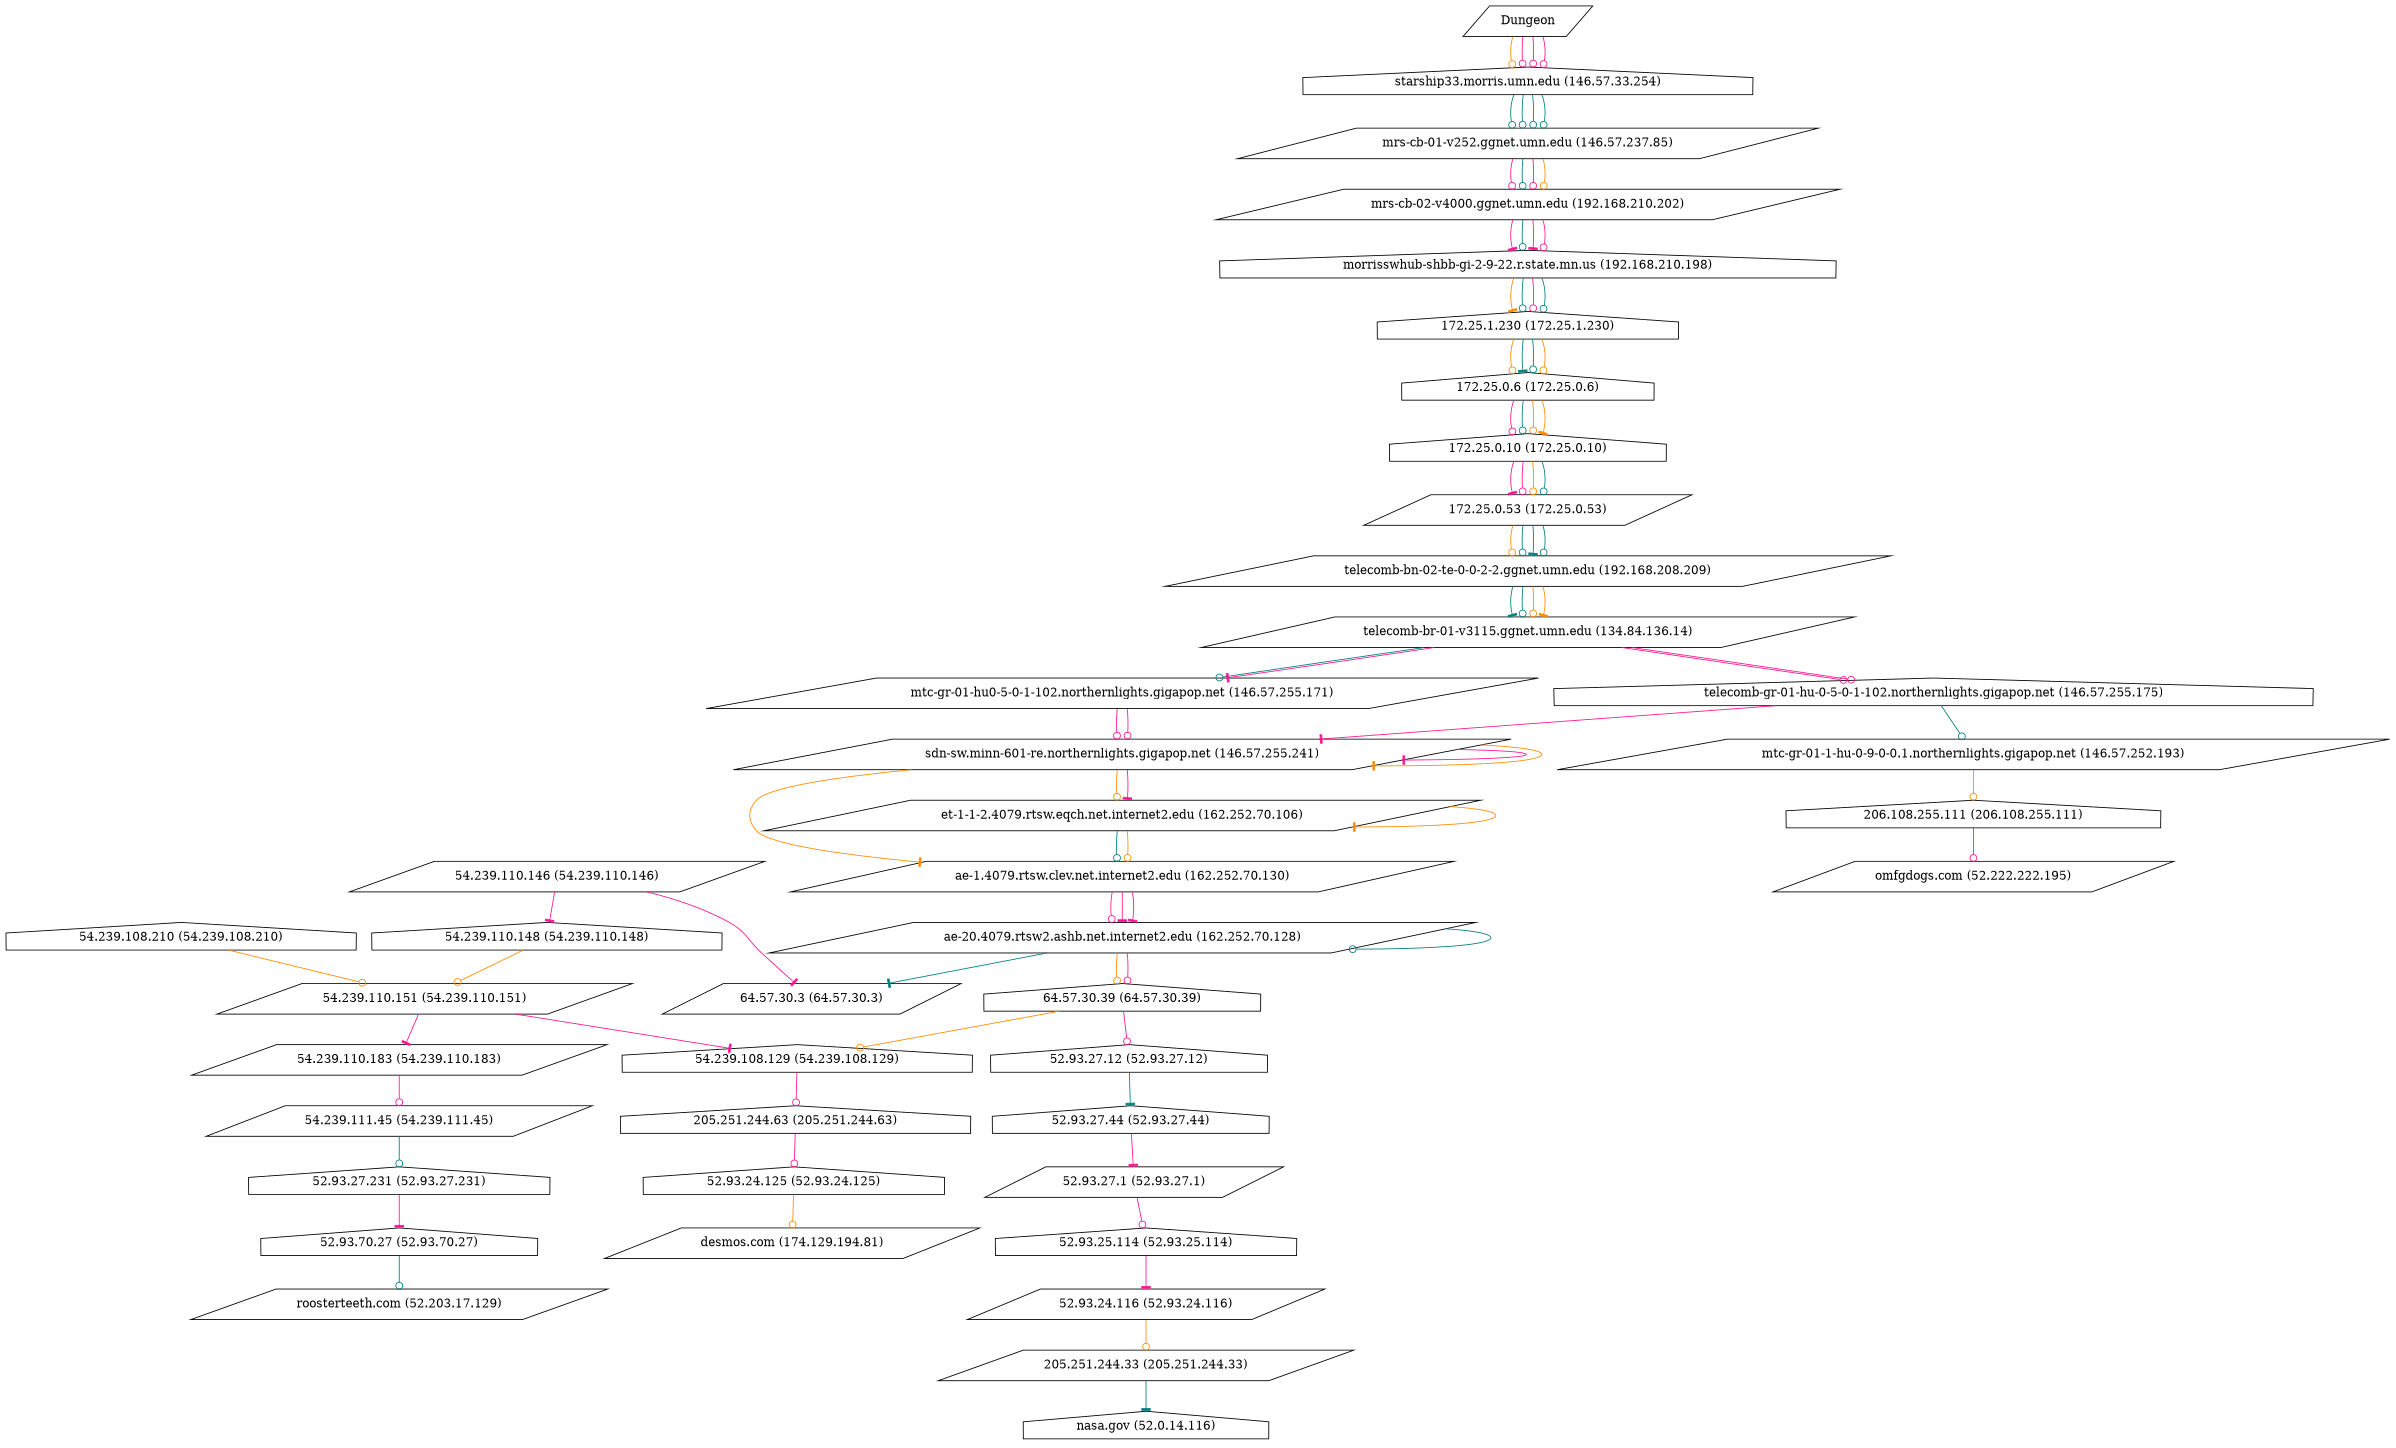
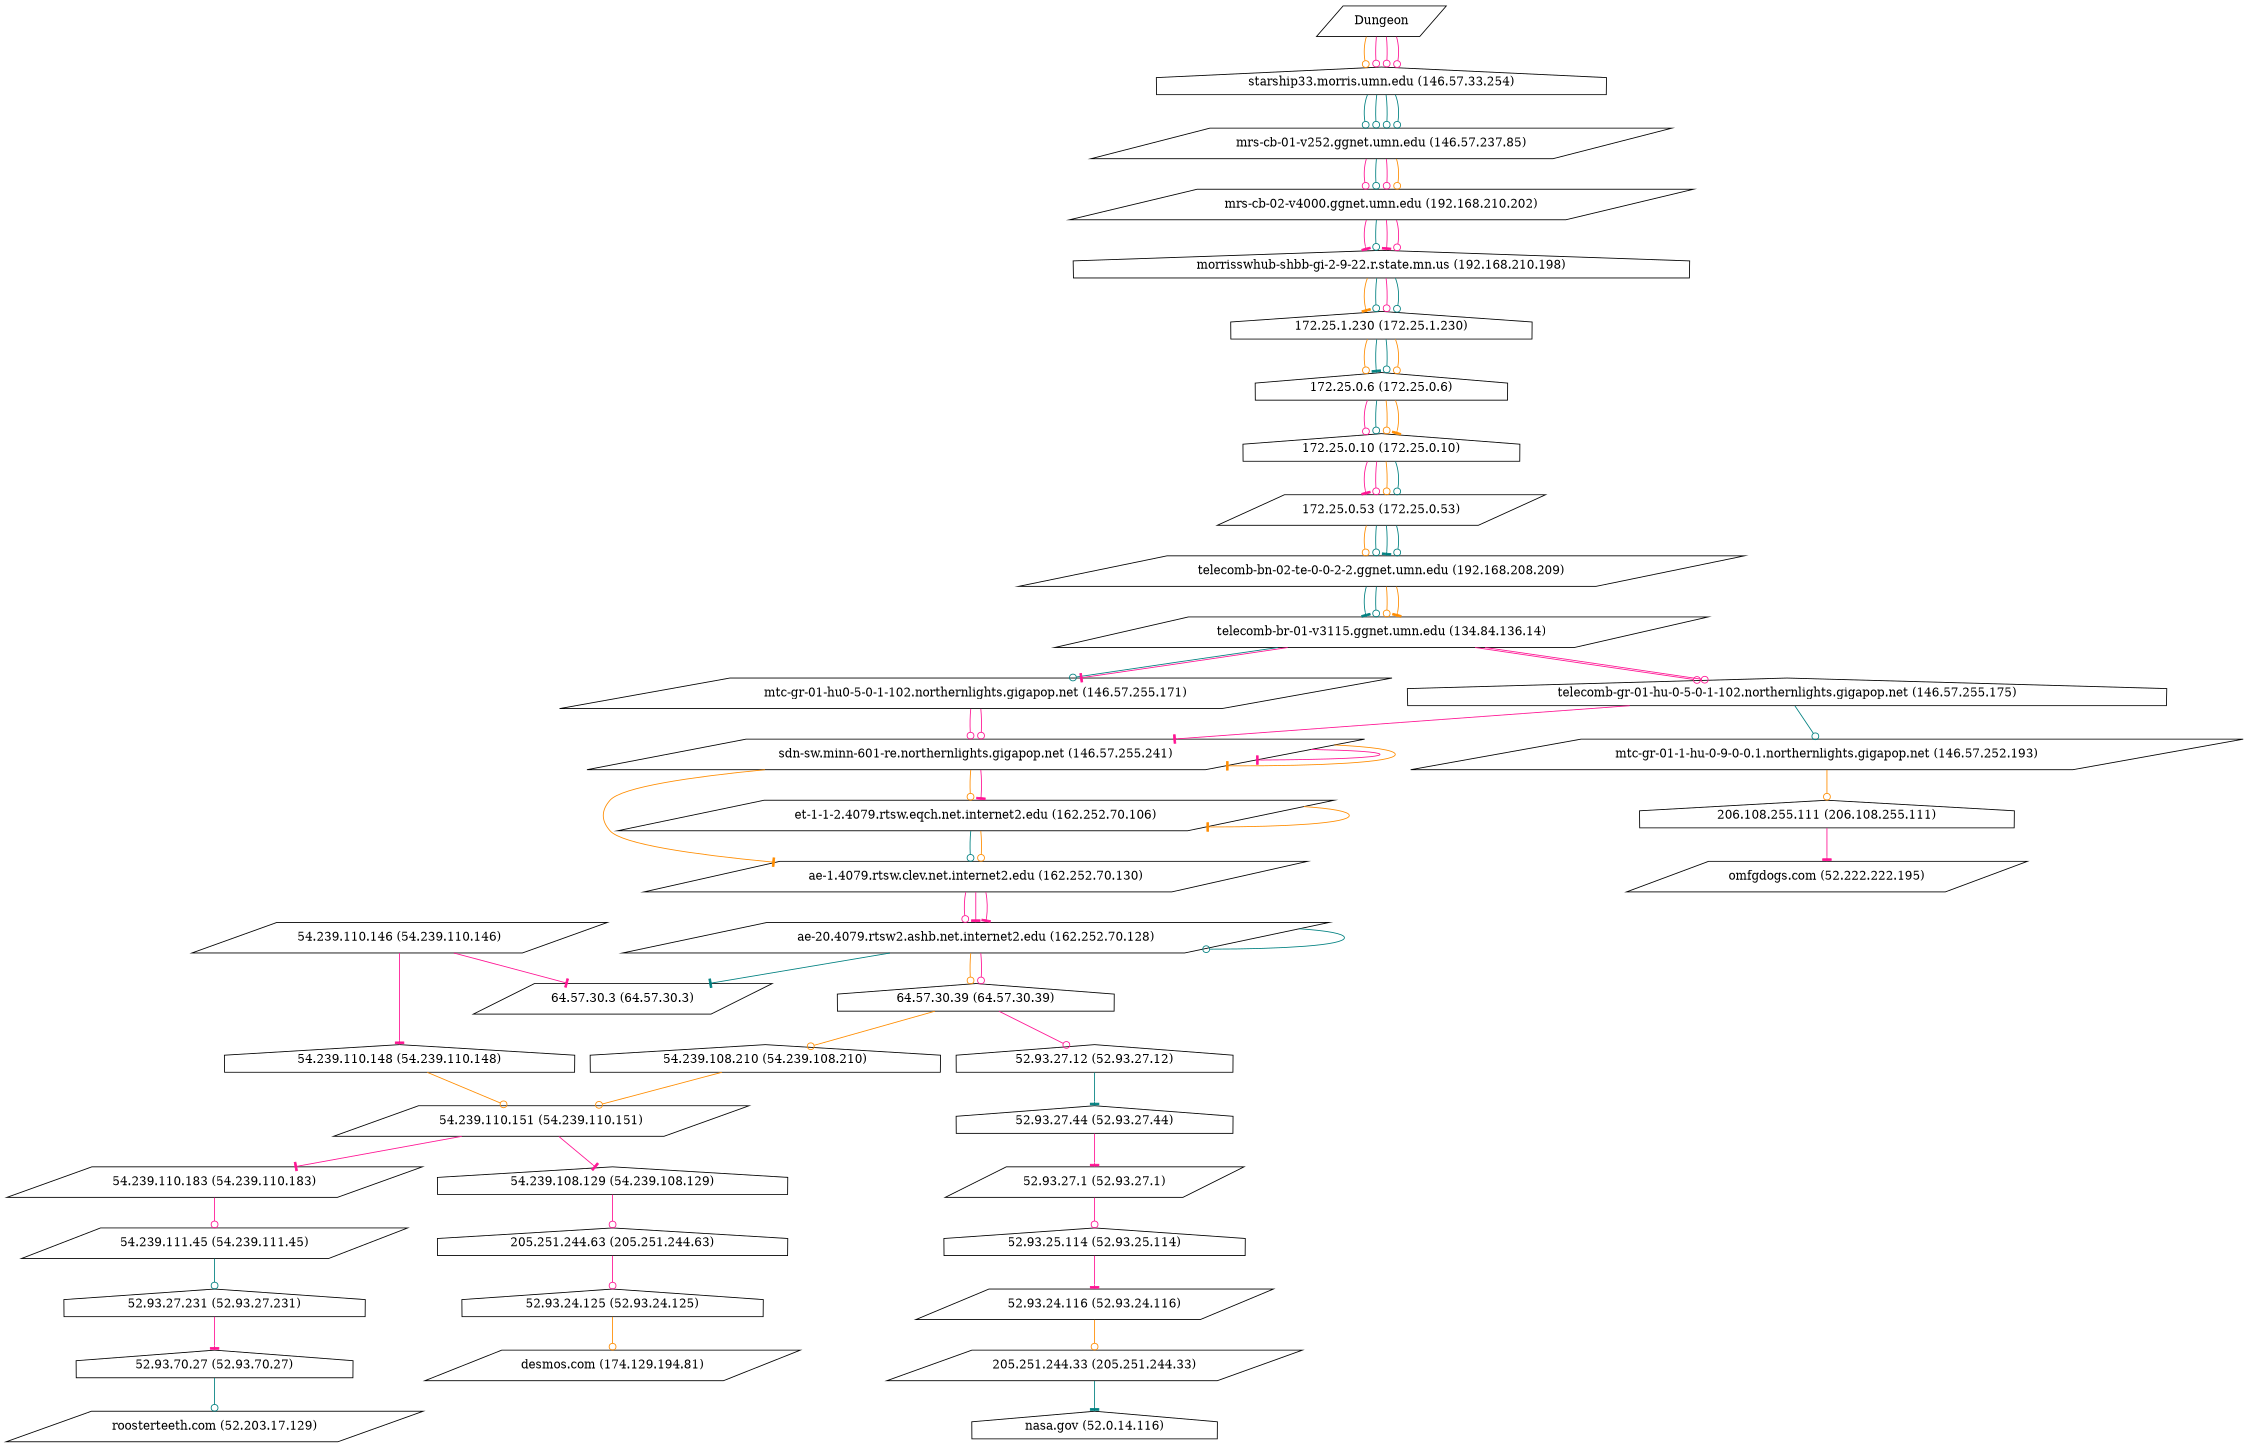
  digraph {
    node [shape=parallelogram]
    edge [arrowhead=odot color=deeppink]
    "starship33.morris.umn.edu (146.57.33.254)" [shape=house]
    Dungeon
    "mrs-cb-01-v252.ggnet.umn.edu (146.57.237.85)"
    "mrs-cb-02-v4000.ggnet.umn.edu (192.168.210.202)"
    n5 [label="morrisswhub-shbb-gi-2-9-22.r.state.mn.us (192.168.210.198)" shape=house]
    "172.25.1.230 (172.25.1.230)" [shape=house]
    "172.25.0.6 (172.25.0.6)" [shape=house]
    "172.25.0.10 (172.25.0.10)" [shape=house]
    "172.25.0.53 (172.25.0.53)"
    n10 [label="telecomb-bn-02-te-0-0-2-2.ggnet.umn.edu (192.168.208.209)"]
    "telecomb-br-01-v3115.ggnet.umn.edu (134.84.136.14)"
    "telecomb-gr-01-hu-0-5-0-1-102.northernlights.gigapop.net (146.57.255.175)" [shape=house]
    "mtc-gr-01-hu0-5-0-1-102.northernlights.gigapop.net (146.57.255.171)"
    "sdn-sw.minn-601-re.northernlights.gigapop.net (146.57.255.241)"
    "mtc-gr-01-1-hu-0-9-0-0.1.northernlights.gigapop.net (146.57.252.193)"
    "ae-1.4079.rtsw.clev.net.internet2.edu (162.252.70.130)"
    "et-1-1-2.4079.rtsw.eqch.net.internet2.edu (162.252.70.106)"
    "206.108.255.111 (206.108.255.111)" [shape=house]
    "ae-20.4079.rtsw2.ashb.net.internet2.edu (162.252.70.128)"
    "64.57.30.39 (64.57.30.39)" [shape=house]
    "64.57.30.3 (64.57.30.3)"
    "54.239.108.210 (54.239.108.210)" [shape=house]
    "52.93.27.12 (52.93.27.12)" [shape=house]
    "54.239.110.151 (54.239.110.151)"
    "52.93.27.44 (52.93.27.44)" [shape=house]
    "54.239.110.183 (54.239.110.183)"
    "54.239.108.129 (54.239.108.129)" [shape=house]
    "54.239.111.45 (54.239.111.45)"
    "205.251.244.63 (205.251.244.63)" [shape=house]
    "52.93.27.231 (52.93.27.231)" [shape=house]
    "52.93.70.27 (52.93.70.27)" [shape=house]
    "roosterteeth.com (52.203.17.129)"
    "54.239.110.146 (54.239.110.146)"
    "54.239.110.148 (54.239.110.148)" [shape=house]
    "52.93.24.125 (52.93.24.125)" [shape=house]
    "desmos.com (174.129.194.81)"
    "omfgdogs.com (52.222.222.195)"
    "52.93.27.1 (52.93.27.1)"
    "52.93.25.114 (52.93.25.114)" [shape=house]
    "52.93.24.116 (52.93.24.116)"
    "205.251.244.33 (205.251.244.33)"
    "nasa.gov (52.0.14.116)" [shape=house]
    "starship33.morris.umn.edu (146.57.33.254)" -> "mrs-cb-01-v252.ggnet.umn.edu (146.57.237.85)" [color=teal]
    "starship33.morris.umn.edu (146.57.33.254)" -> "mrs-cb-01-v252.ggnet.umn.edu (146.57.237.85)" [color=teal]
    "starship33.morris.umn.edu (146.57.33.254)" -> "mrs-cb-01-v252.ggnet.umn.edu (146.57.237.85)" [color=teal]
    "starship33.morris.umn.edu (146.57.33.254)" -> "mrs-cb-01-v252.ggnet.umn.edu (146.57.237.85)" [color=teal]
    Dungeon -> "starship33.morris.umn.edu (146.57.33.254)" [color=darkorange]
    Dungeon -> "starship33.morris.umn.edu (146.57.33.254)"
    Dungeon -> "starship33.morris.umn.edu (146.57.33.254)"
    Dungeon -> "starship33.morris.umn.edu (146.57.33.254)"
    "mrs-cb-01-v252.ggnet.umn.edu (146.57.237.85)" -> "mrs-cb-02-v4000.ggnet.umn.edu (192.168.210.202)"
    "mrs-cb-01-v252.ggnet.umn.edu (146.57.237.85)" -> "mrs-cb-02-v4000.ggnet.umn.edu (192.168.210.202)" [color=teal]
    "mrs-cb-01-v252.ggnet.umn.edu (146.57.237.85)" -> "mrs-cb-02-v4000.ggnet.umn.edu (192.168.210.202)"
    "mrs-cb-01-v252.ggnet.umn.edu (146.57.237.85)" -> "mrs-cb-02-v4000.ggnet.umn.edu (192.168.210.202)" [color=darkorange]
    "mrs-cb-02-v4000.ggnet.umn.edu (192.168.210.202)" -> n5 [arrowhead=tee]
    "mrs-cb-02-v4000.ggnet.umn.edu (192.168.210.202)" -> n5 [color=teal]
    "mrs-cb-02-v4000.ggnet.umn.edu (192.168.210.202)" -> n5 [arrowhead=tee]
    "mrs-cb-02-v4000.ggnet.umn.edu (192.168.210.202)" -> n5
    n5 -> "172.25.1.230 (172.25.1.230)" [arrowhead=tee color=darkorange]
    n5 -> "172.25.1.230 (172.25.1.230)" [color=teal]
    n5 -> "172.25.1.230 (172.25.1.230)"
    n5 -> "172.25.1.230 (172.25.1.230)" [color=teal]
    "172.25.1.230 (172.25.1.230)" -> "172.25.0.6 (172.25.0.6)" [color=darkorange]
    "172.25.1.230 (172.25.1.230)" -> "172.25.0.6 (172.25.0.6)" [arrowhead=tee color=teal]
    "172.25.1.230 (172.25.1.230)" -> "172.25.0.6 (172.25.0.6)" [color=teal]
    "172.25.1.230 (172.25.1.230)" -> "172.25.0.6 (172.25.0.6)" [color=darkorange]
    "172.25.0.6 (172.25.0.6)" -> "172.25.0.10 (172.25.0.10)"
    "172.25.0.6 (172.25.0.6)" -> "172.25.0.10 (172.25.0.10)" [color=teal]
    "172.25.0.6 (172.25.0.6)" -> "172.25.0.10 (172.25.0.10)" [color=darkorange]
    "172.25.0.6 (172.25.0.6)" -> "172.25.0.10 (172.25.0.10)" [arrowhead=tee color=darkorange]
    "172.25.0.10 (172.25.0.10)" -> "172.25.0.53 (172.25.0.53)" [arrowhead=tee]
    "172.25.0.10 (172.25.0.10)" -> "172.25.0.53 (172.25.0.53)"
    "172.25.0.10 (172.25.0.10)" -> "172.25.0.53 (172.25.0.53)" [color=darkorange]
    "172.25.0.10 (172.25.0.10)" -> "172.25.0.53 (172.25.0.53)" [color=teal]
    "172.25.0.53 (172.25.0.53)" -> n10 [color=darkorange]
    "172.25.0.53 (172.25.0.53)" -> n10 [color=teal]
    "172.25.0.53 (172.25.0.53)" -> n10 [arrowhead=tee color=teal]
    "172.25.0.53 (172.25.0.53)" -> n10 [color=teal]
    n10 -> "telecomb-br-01-v3115.ggnet.umn.edu (134.84.136.14)" [arrowhead=tee color=teal]
    n10 -> "telecomb-br-01-v3115.ggnet.umn.edu (134.84.136.14)" [color=teal]
    n10 -> "telecomb-br-01-v3115.ggnet.umn.edu (134.84.136.14)" [color=darkorange]
    n10 -> "telecomb-br-01-v3115.ggnet.umn.edu (134.84.136.14)" [arrowhead=tee color=darkorange]
    "telecomb-br-01-v3115.ggnet.umn.edu (134.84.136.14)" -> "telecomb-gr-01-hu-0-5-0-1-102.northernlights.gigapop.net (146.57.255.175)"
    "telecomb-br-01-v3115.ggnet.umn.edu (134.84.136.14)" -> "telecomb-gr-01-hu-0-5-0-1-102.northernlights.gigapop.net (146.57.255.175)"
    "telecomb-br-01-v3115.ggnet.umn.edu (134.84.136.14)" -> "mtc-gr-01-hu0-5-0-1-102.northernlights.gigapop.net (146.57.255.171)" [color=teal]
    "telecomb-br-01-v3115.ggnet.umn.edu (134.84.136.14)" -> "mtc-gr-01-hu0-5-0-1-102.northernlights.gigapop.net (146.57.255.171)" [arrowhead=tee]
    "telecomb-gr-01-hu-0-5-0-1-102.northernlights.gigapop.net (146.57.255.175)" -> "sdn-sw.minn-601-re.northernlights.gigapop.net (146.57.255.241)" [arrowhead=tee]
    "telecomb-gr-01-hu-0-5-0-1-102.northernlights.gigapop.net (146.57.255.175)" -> "mtc-gr-01-1-hu-0-9-0-0.1.northernlights.gigapop.net (146.57.252.193)" [color=teal]
    "mtc-gr-01-hu0-5-0-1-102.northernlights.gigapop.net (146.57.255.171)" -> "sdn-sw.minn-601-re.northernlights.gigapop.net (146.57.255.241)"
    "mtc-gr-01-hu0-5-0-1-102.northernlights.gigapop.net (146.57.255.171)" -> "sdn-sw.minn-601-re.northernlights.gigapop.net (146.57.255.241)"
    "sdn-sw.minn-601-re.northernlights.gigapop.net (146.57.255.241)" -> "sdn-sw.minn-601-re.northernlights.gigapop.net (146.57.255.241)" [arrowhead=tee]
    "sdn-sw.minn-601-re.northernlights.gigapop.net (146.57.255.241)" -> "sdn-sw.minn-601-re.northernlights.gigapop.net (146.57.255.241)" [arrowhead=tee color=darkorange]
    "sdn-sw.minn-601-re.northernlights.gigapop.net (146.57.255.241)" -> "ae-1.4079.rtsw.clev.net.internet2.edu (162.252.70.130)" [arrowhead=tee color=darkorange]
    "sdn-sw.minn-601-re.northernlights.gigapop.net (146.57.255.241)" -> "et-1-1-2.4079.rtsw.eqch.net.internet2.edu (162.252.70.106)" [color=darkorange]
    "sdn-sw.minn-601-re.northernlights.gigapop.net (146.57.255.241)" -> "et-1-1-2.4079.rtsw.eqch.net.internet2.edu (162.252.70.106)" [arrowhead=tee]
    "mtc-gr-01-1-hu-0-9-0-0.1.northernlights.gigapop.net (146.57.252.193)" -> "206.108.255.111 (206.108.255.111)" [color=darkorange]
    "ae-1.4079.rtsw.clev.net.internet2.edu (162.252.70.130)" -> "ae-20.4079.rtsw2.ashb.net.internet2.edu (162.252.70.128)"
    "ae-1.4079.rtsw.clev.net.internet2.edu (162.252.70.130)" -> "ae-20.4079.rtsw2.ashb.net.internet2.edu (162.252.70.128)" [arrowhead=tee]
    "ae-1.4079.rtsw.clev.net.internet2.edu (162.252.70.130)" -> "ae-20.4079.rtsw2.ashb.net.internet2.edu (162.252.70.128)" [arrowhead=tee]
    "et-1-1-2.4079.rtsw.eqch.net.internet2.edu (162.252.70.106)" -> "ae-1.4079.rtsw.clev.net.internet2.edu (162.252.70.130)" [color=teal]
    "et-1-1-2.4079.rtsw.eqch.net.internet2.edu (162.252.70.106)" -> "ae-1.4079.rtsw.clev.net.internet2.edu (162.252.70.130)" [color=darkorange]
    "et-1-1-2.4079.rtsw.eqch.net.internet2.edu (162.252.70.106)" -> "et-1-1-2.4079.rtsw.eqch.net.internet2.edu (162.252.70.106)" [arrowhead=tee color=darkorange]
-   "206.108.255.111 (206.108.255.111)" -> "omfgdogs.com (52.222.222.195)"
+   "206.108.255.111 (206.108.255.111)" -> "omfgdogs.com (52.222.222.195)" [arrowhead=tee]
    "ae-20.4079.rtsw2.ashb.net.internet2.edu (162.252.70.128)" -> "ae-20.4079.rtsw2.ashb.net.internet2.edu (162.252.70.128)" [color=teal]
    "ae-20.4079.rtsw2.ashb.net.internet2.edu (162.252.70.128)" -> "64.57.30.39 (64.57.30.39)" [color=darkorange]
    "ae-20.4079.rtsw2.ashb.net.internet2.edu (162.252.70.128)" -> "64.57.30.39 (64.57.30.39)"
    "ae-20.4079.rtsw2.ashb.net.internet2.edu (162.252.70.128)" -> "64.57.30.3 (64.57.30.3)" [arrowhead=tee color=teal]
-   "64.57.30.39 (64.57.30.39)" -> "54.239.108.129 (54.239.108.129)" [color=darkorange]
+   "64.57.30.39 (64.57.30.39)" -> "54.239.108.210 (54.239.108.210)" [color=darkorange]
    "64.57.30.39 (64.57.30.39)" -> "52.93.27.12 (52.93.27.12)"
    "54.239.108.210 (54.239.108.210)" -> "54.239.110.151 (54.239.110.151)" [color=darkorange]
    "52.93.27.12 (52.93.27.12)" -> "52.93.27.44 (52.93.27.44)" [arrowhead=tee color=teal]
    "54.239.110.151 (54.239.110.151)" -> "54.239.110.183 (54.239.110.183)" [arrowhead=tee]
    "54.239.110.151 (54.239.110.151)" -> "54.239.108.129 (54.239.108.129)" [arrowhead=tee]
    "52.93.27.44 (52.93.27.44)" -> "52.93.27.1 (52.93.27.1)" [arrowhead=tee]
    "54.239.110.183 (54.239.110.183)" -> "54.239.111.45 (54.239.111.45)"
    "54.239.108.129 (54.239.108.129)" -> "205.251.244.63 (205.251.244.63)"
    "54.239.111.45 (54.239.111.45)" -> "52.93.27.231 (52.93.27.231)" [color=teal]
    "205.251.244.63 (205.251.244.63)" -> "52.93.24.125 (52.93.24.125)"
    "52.93.27.231 (52.93.27.231)" -> "52.93.70.27 (52.93.70.27)" [arrowhead=tee]
    "52.93.70.27 (52.93.70.27)" -> "roosterteeth.com (52.203.17.129)" [color=teal]
    "54.239.110.146 (54.239.110.146)" -> "64.57.30.3 (64.57.30.3)" [arrowhead=tee]
    "54.239.110.146 (54.239.110.146)" -> "54.239.110.148 (54.239.110.148)" [arrowhead=tee]
    "54.239.110.148 (54.239.110.148)" -> "54.239.110.151 (54.239.110.151)" [color=darkorange]
    "52.93.24.125 (52.93.24.125)" -> "desmos.com (174.129.194.81)" [color=darkorange]
    "52.93.27.1 (52.93.27.1)" -> "52.93.25.114 (52.93.25.114)"
    "52.93.25.114 (52.93.25.114)" -> "52.93.24.116 (52.93.24.116)" [arrowhead=tee]
    "52.93.24.116 (52.93.24.116)" -> "205.251.244.33 (205.251.244.33)" [color=darkorange]
    "205.251.244.33 (205.251.244.33)" -> "nasa.gov (52.0.14.116)" [arrowhead=tee color=teal]
  }
